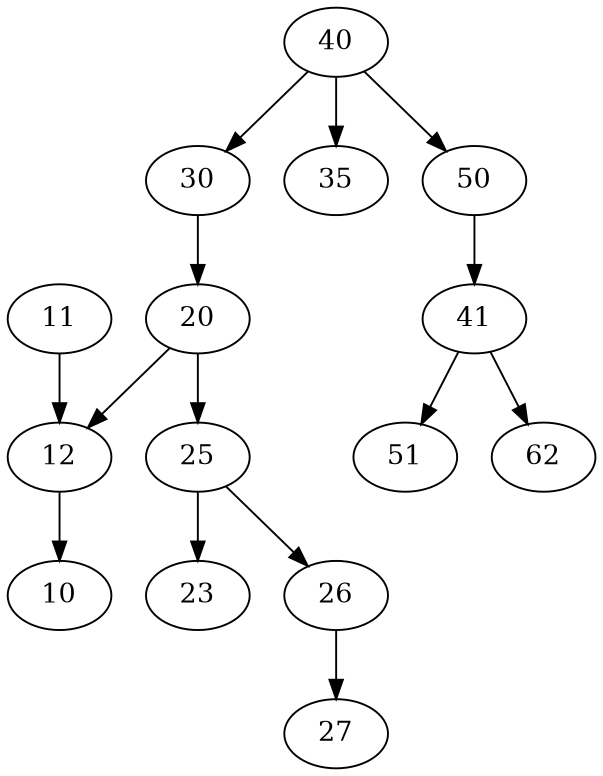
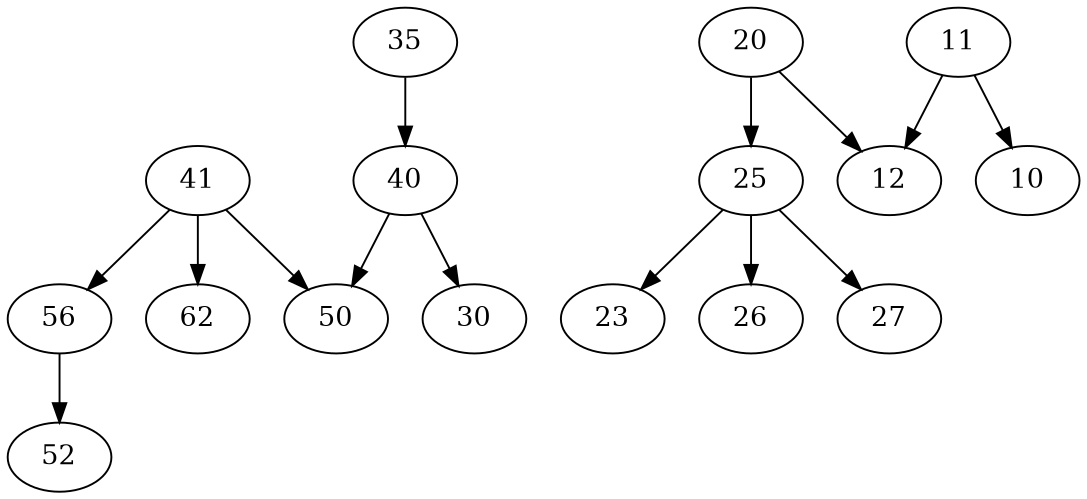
  digraph {
    30
    20
    25
    12
    40
    n6 [label=35]
    50
    11
    10
    n10 [label=23]
    26
    41
    27
-   51
+   51 [label=56]
    n15 [label=62]
-   30 -> 20
+   52
    20 -> 25
    20 -> 12
    25 -> n10
    25 -> 26
    40 -> 30
-   40 -> n6
+   n6 -> 40
    40 -> 50
-   50 -> 41
+   41 -> 50
    11 -> 12
-   12 -> 10
-   26 -> 27
+   11 -> 10
+   25 -> 27
    41 -> 51
    41 -> n15
+   51 -> 52
  }
